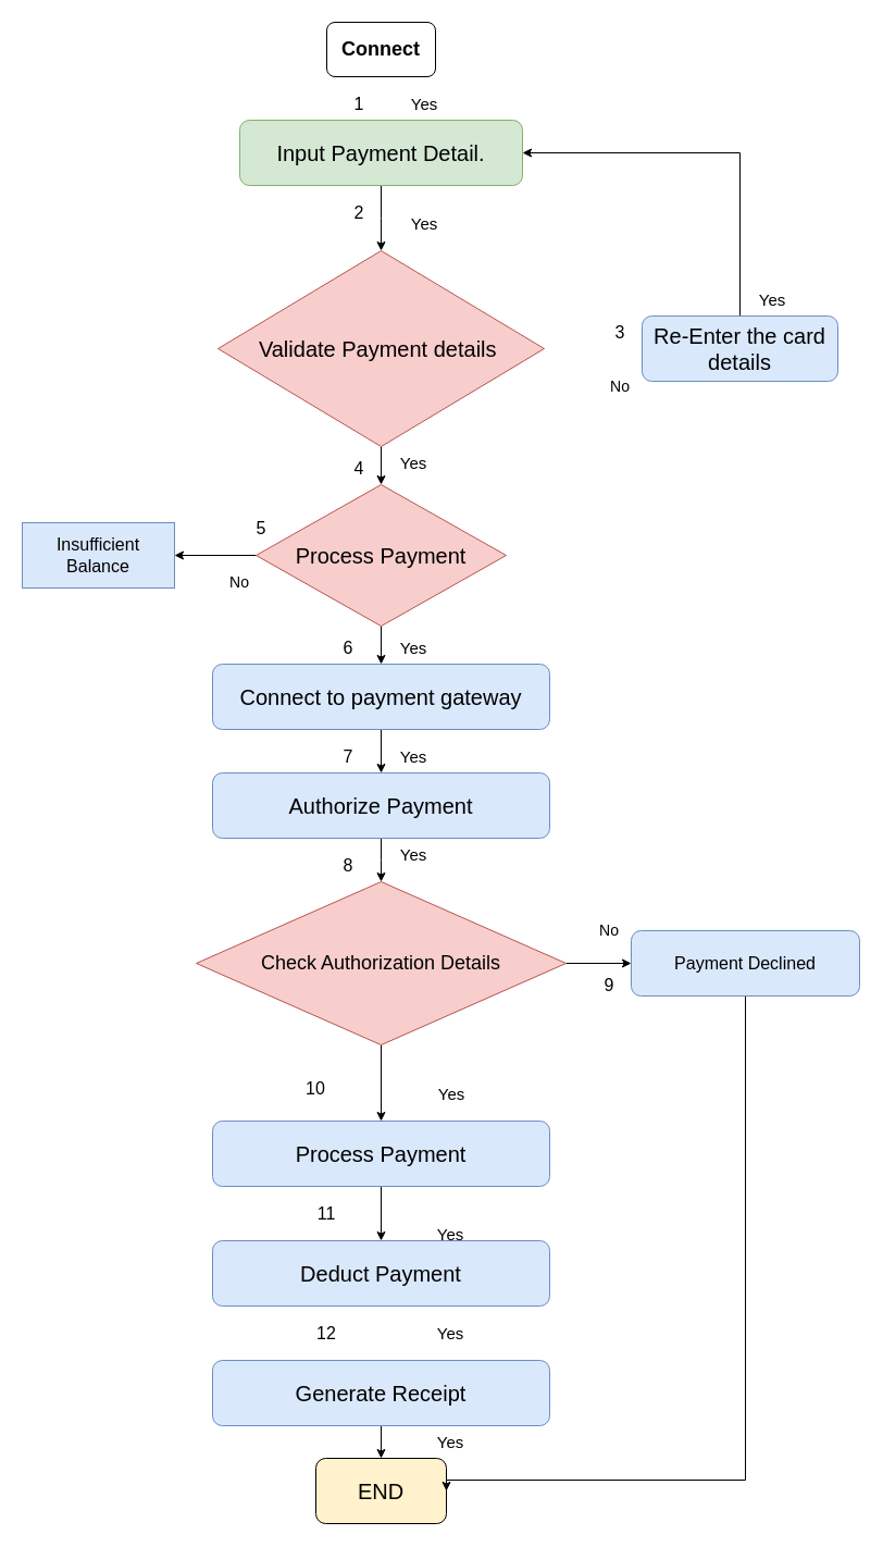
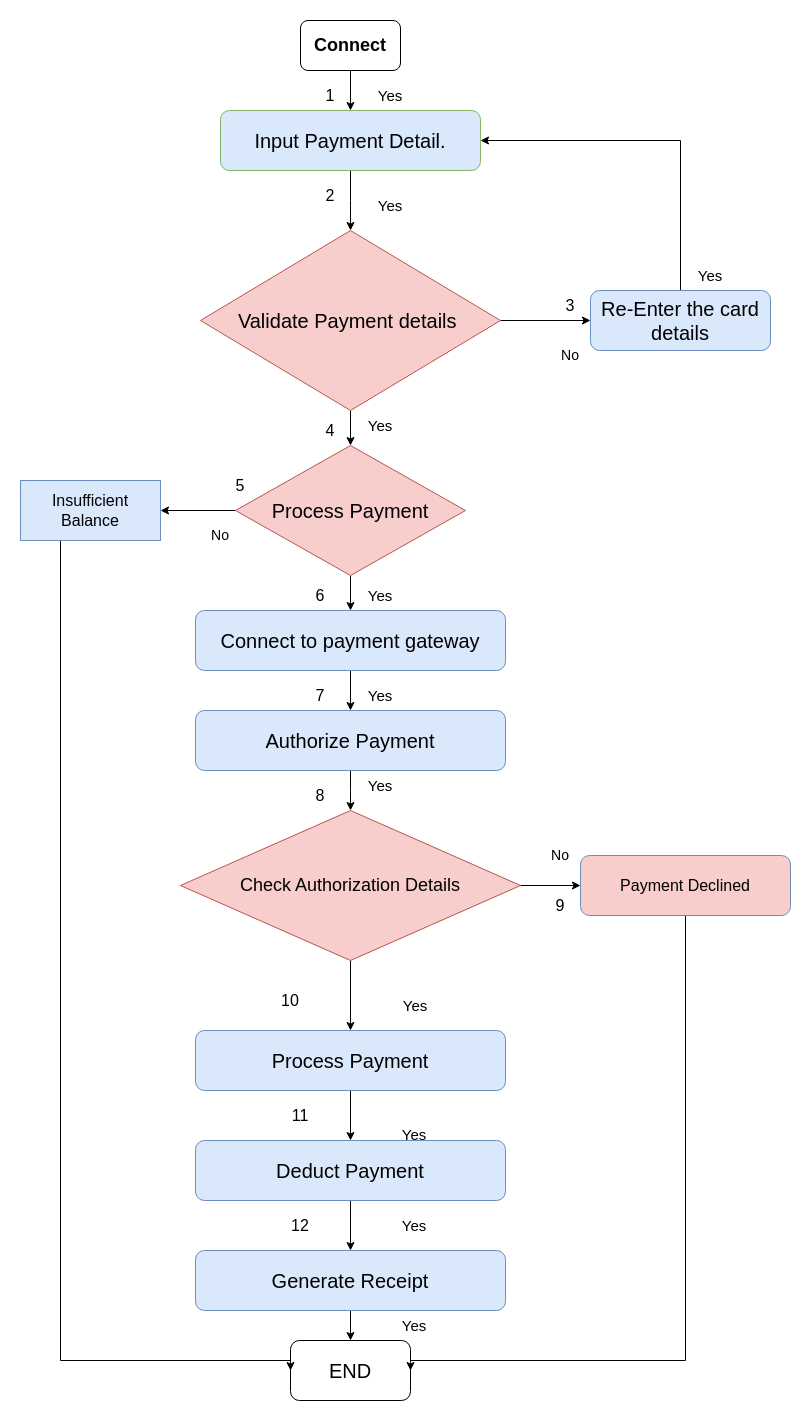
  <mxCell id="0" />
  <mxCell id="1" parent="0" />
+ <mxCell id="2" value="" style="edgeStyle=orthogonalEdgeStyle;rounded=0;orthogonalLoop=1;jettySize=auto;html=1;" parent="1" source="3" target="5" edge="1"><mxGeometry relative="1" as="geometry" /></mxCell>
  <mxCell id="3" value="&lt;h2 style=&quot;font-size: 18px;&quot;&gt;Connect&lt;/h2&gt;" style="rounded=1;whiteSpace=wrap;html=1;align=center;" parent="1" vertex="1"><mxGeometry x="300" y="20" width="100" height="50" as="geometry" /></mxCell>
  <mxCell id="4" value="" style="edgeStyle=orthogonalEdgeStyle;rounded=0;orthogonalLoop=1;jettySize=auto;html=1;" parent="1" source="5" edge="1"><mxGeometry relative="1" as="geometry"><mxPoint x="350" y="230" as="targetPoint" /></mxGeometry></mxCell>
- <mxCell id="5" value="&lt;font style=&quot;font-size: 20px;&quot;&gt;Input Payment Detail.&lt;/font&gt;" style="rounded=1;whiteSpace=wrap;html=1;fillColor=#d5e8d4;strokeColor=#82b366;" parent="1" vertex="1"><mxGeometry x="220" y="110" width="260" height="60" as="geometry" /></mxCell>
+ <mxCell id="5" value="&lt;font style=&quot;font-size: 20px;&quot;&gt;Input Payment Detail.&lt;/font&gt;" style="rounded=1;whiteSpace=wrap;html=1;fillColor=#dae8fc;strokeColor=#82b366;" parent="1" vertex="1"><mxGeometry x="220" y="110" width="260" height="60" as="geometry" /></mxCell>
+ <mxCell id="6" value="" style="edgeStyle=orthogonalEdgeStyle;rounded=0;orthogonalLoop=1;jettySize=auto;html=1;" parent="1" source="8" target="10" edge="1"><mxGeometry relative="1" as="geometry" /></mxCell>
  <mxCell id="7" value="" style="edgeStyle=orthogonalEdgeStyle;rounded=0;orthogonalLoop=1;jettySize=auto;html=1;" parent="1" source="8" target="13" edge="1"><mxGeometry relative="1" as="geometry" /></mxCell>
  <mxCell id="8" value="&lt;font style=&quot;font-size: 20px;&quot;&gt;Validate Payment details&amp;nbsp;&lt;/font&gt;" style="rhombus;whiteSpace=wrap;html=1;fillColor=#f8cecc;strokeColor=#b85450;" parent="1" vertex="1"><mxGeometry x="200" y="230" width="300" height="180" as="geometry" /></mxCell>
  <mxCell id="9" style="edgeStyle=orthogonalEdgeStyle;rounded=0;orthogonalLoop=1;jettySize=auto;html=1;entryX=1;entryY=0.5;entryDx=0;entryDy=0;" parent="1" source="10" target="5" edge="1"><mxGeometry relative="1" as="geometry"><Array as="points"><mxPoint x="680" y="140" /></Array></mxGeometry></mxCell>
  <mxCell id="10" value="&lt;font style=&quot;font-size: 20px;&quot;&gt;Re-Enter the card details&lt;/font&gt;" style="rounded=1;whiteSpace=wrap;html=1;fillColor=#dae8fc;strokeColor=#6c8ebf;" parent="1" vertex="1"><mxGeometry x="590" y="290" width="180" height="60" as="geometry" /></mxCell>
  <mxCell id="11" value="" style="edgeStyle=orthogonalEdgeStyle;rounded=0;orthogonalLoop=1;jettySize=auto;html=1;" parent="1" source="13" target="15" edge="1"><mxGeometry relative="1" as="geometry" /></mxCell>
  <mxCell id="12" value="" style="edgeStyle=orthogonalEdgeStyle;rounded=0;orthogonalLoop=1;jettySize=auto;html=1;" parent="1" source="13" target="49" edge="1"><mxGeometry relative="1" as="geometry" /></mxCell>
  <mxCell id="13" value="&lt;font style=&quot;font-size: 20px;&quot;&gt;Process Payment&lt;/font&gt;" style="rhombus;whiteSpace=wrap;html=1;fillColor=#f8cecc;strokeColor=#b85450;" parent="1" vertex="1"><mxGeometry x="235" y="445" width="230" height="130" as="geometry" /></mxCell>
  <mxCell id="14" value="" style="edgeStyle=orthogonalEdgeStyle;rounded=0;orthogonalLoop=1;jettySize=auto;html=1;" parent="1" source="15" target="17" edge="1"><mxGeometry relative="1" as="geometry" /></mxCell>
  <mxCell id="15" value="&lt;font style=&quot;font-size: 20px;&quot;&gt;Connect to payment gateway&lt;/font&gt;" style="rounded=1;whiteSpace=wrap;html=1;fillColor=#dae8fc;strokeColor=#6c8ebf;" parent="1" vertex="1"><mxGeometry x="195" y="610" width="310" height="60" as="geometry" /></mxCell>
  <mxCell id="16" value="" style="edgeStyle=orthogonalEdgeStyle;rounded=0;orthogonalLoop=1;jettySize=auto;html=1;" parent="1" source="17" edge="1"><mxGeometry relative="1" as="geometry"><mxPoint x="350" y="810" as="targetPoint" /></mxGeometry></mxCell>
  <mxCell id="17" value="&lt;font style=&quot;font-size: 20px;&quot;&gt;Authorize Payment&lt;/font&gt;" style="rounded=1;whiteSpace=wrap;html=1;fillColor=#dae8fc;strokeColor=#6c8ebf;" parent="1" vertex="1"><mxGeometry x="195" y="710" width="310" height="60" as="geometry" /></mxCell>
+ <mxCell id="18" value="" style="edgeStyle=orthogonalEdgeStyle;rounded=0;orthogonalLoop=1;jettySize=auto;html=1;" parent="1" source="19" target="21" edge="1"><mxGeometry relative="1" as="geometry" /></mxCell>
  <mxCell id="19" value="&lt;font style=&quot;font-size: 20px;&quot;&gt;Deduct Payment&lt;/font&gt;" style="rounded=1;whiteSpace=wrap;html=1;fillColor=#dae8fc;strokeColor=#6c8ebf;" parent="1" vertex="1"><mxGeometry x="195" y="1140" width="310" height="60" as="geometry" /></mxCell>
  <mxCell id="20" value="" style="edgeStyle=orthogonalEdgeStyle;rounded=0;orthogonalLoop=1;jettySize=auto;html=1;" parent="1" source="21" target="22" edge="1"><mxGeometry relative="1" as="geometry" /></mxCell>
  <mxCell id="21" value="&lt;font style=&quot;font-size: 20px;&quot;&gt;Generate Receipt&lt;/font&gt;" style="rounded=1;whiteSpace=wrap;html=1;fillColor=#dae8fc;strokeColor=#6c8ebf;" parent="1" vertex="1"><mxGeometry x="195" y="1250" width="310" height="60" as="geometry" /></mxCell>
- <mxCell id="22" value="&lt;font style=&quot;font-size: 20px;&quot;&gt;END&lt;/font&gt;" style="rounded=1;whiteSpace=wrap;html=1;fillColor=#fff2cc;" parent="1" vertex="1"><mxGeometry x="290" y="1340" width="120" height="60" as="geometry" /></mxCell>
+ <mxCell id="22" value="&lt;font style=&quot;font-size: 20px;&quot;&gt;END&lt;/font&gt;" style="rounded=1;whiteSpace=wrap;html=1;" parent="1" vertex="1"><mxGeometry x="290" y="1340" width="120" height="60" as="geometry" /></mxCell>
  <mxCell id="23" value="&lt;font style=&quot;font-size: 15px;&quot;&gt;Yes&lt;/font&gt;" style="text;html=1;strokeColor=none;fillColor=none;align=center;verticalAlign=middle;whiteSpace=wrap;rounded=0;" parent="1" vertex="1"><mxGeometry x="340" y="70" width="100" height="50" as="geometry" /></mxCell>
  <mxCell id="24" value="&lt;font style=&quot;font-size: 15px;&quot;&gt;Yes&lt;/font&gt;" style="text;html=1;strokeColor=none;fillColor=none;align=center;verticalAlign=middle;whiteSpace=wrap;rounded=0;" parent="1" vertex="1"><mxGeometry x="340" y="180" width="100" height="50" as="geometry" /></mxCell>
  <mxCell id="25" value="&lt;font style=&quot;font-size: 15px;&quot;&gt;Yes&lt;/font&gt;" style="text;html=1;strokeColor=none;fillColor=none;align=center;verticalAlign=middle;whiteSpace=wrap;rounded=0;" parent="1" vertex="1"><mxGeometry x="330" y="400" width="100" height="50" as="geometry" /></mxCell>
  <mxCell id="26" value="&lt;font style=&quot;font-size: 15px;&quot;&gt;Yes&lt;/font&gt;" style="text;html=1;strokeColor=none;fillColor=none;align=center;verticalAlign=middle;whiteSpace=wrap;rounded=0;" parent="1" vertex="1"><mxGeometry x="330" y="570" width="100" height="50" as="geometry" /></mxCell>
  <mxCell id="27" value="&lt;font style=&quot;font-size: 15px;&quot;&gt;Yes&lt;/font&gt;" style="text;html=1;strokeColor=none;fillColor=none;align=center;verticalAlign=middle;whiteSpace=wrap;rounded=0;" parent="1" vertex="1"><mxGeometry x="330" y="670" width="100" height="50" as="geometry" /></mxCell>
  <mxCell id="28" value="&lt;font style=&quot;font-size: 15px;&quot;&gt;Yes&lt;/font&gt;" style="text;html=1;strokeColor=none;fillColor=none;align=center;verticalAlign=middle;whiteSpace=wrap;rounded=0;" parent="1" vertex="1"><mxGeometry x="364" y="1300" width="100" height="50" as="geometry" /></mxCell>
  <mxCell id="29" value="&lt;font style=&quot;font-size: 15px;&quot;&gt;Yes&lt;/font&gt;" style="text;html=1;strokeColor=none;fillColor=none;align=center;verticalAlign=middle;whiteSpace=wrap;rounded=0;" parent="1" vertex="1"><mxGeometry x="330" y="760" width="100" height="50" as="geometry" /></mxCell>
  <mxCell id="30" value="&lt;font style=&quot;font-size: 15px;&quot;&gt;Yes&lt;/font&gt;" style="text;html=1;strokeColor=none;fillColor=none;align=center;verticalAlign=middle;whiteSpace=wrap;rounded=0;" parent="1" vertex="1"><mxGeometry x="364" y="1200" width="100" height="50" as="geometry" /></mxCell>
  <mxCell id="31" value="&lt;font style=&quot;font-size: 14px;&quot;&gt;No&lt;/font&gt;" style="text;html=1;strokeColor=none;fillColor=none;align=center;verticalAlign=middle;whiteSpace=wrap;rounded=0;" parent="1" vertex="1"><mxGeometry x="190" y="520" width="60" height="30" as="geometry" /></mxCell>
  <mxCell id="32" value="&lt;font style=&quot;font-size: 14px;&quot;&gt;No&lt;/font&gt;" style="text;html=1;strokeColor=none;fillColor=none;align=center;verticalAlign=middle;whiteSpace=wrap;rounded=0;" parent="1" vertex="1"><mxGeometry x="540" y="340" width="60" height="30" as="geometry" /></mxCell>
  <mxCell id="33" value="&lt;font style=&quot;font-size: 15px;&quot;&gt;Yes&lt;/font&gt;" style="text;html=1;strokeColor=none;fillColor=none;align=center;verticalAlign=middle;whiteSpace=wrap;rounded=0;" parent="1" vertex="1"><mxGeometry x="660" y="250" width="100" height="50" as="geometry" /></mxCell>
  <mxCell id="34" value="" style="edgeStyle=orthogonalEdgeStyle;rounded=0;orthogonalLoop=1;jettySize=auto;html=1;" parent="1" source="36" target="38" edge="1"><mxGeometry relative="1" as="geometry" /></mxCell>
  <mxCell id="35" style="edgeStyle=orthogonalEdgeStyle;rounded=0;orthogonalLoop=1;jettySize=auto;html=1;entryX=0.5;entryY=0;entryDx=0;entryDy=0;" edge="1" parent="1" source="36" target="54"><mxGeometry relative="1" as="geometry" /></mxCell>
  <mxCell id="36" value="&lt;font style=&quot;font-size: 18px;&quot;&gt;Check Authorization Details&lt;/font&gt;" style="rhombus;whiteSpace=wrap;html=1;fillColor=#f8cecc;strokeColor=#b85450;" parent="1" vertex="1"><mxGeometry x="180" y="810" width="340" height="150" as="geometry" /></mxCell>
  <mxCell id="37" style="edgeStyle=orthogonalEdgeStyle;rounded=0;orthogonalLoop=1;jettySize=auto;html=1;entryX=1;entryY=0.5;entryDx=0;entryDy=0;" parent="1" source="38" target="22" edge="1"><mxGeometry relative="1" as="geometry"><Array as="points"><mxPoint x="685" y="1360" /></Array></mxGeometry></mxCell>
- <mxCell id="38" value="&lt;font style=&quot;font-size: 16px;&quot;&gt;Payment Declined&lt;/font&gt;" style="rounded=1;whiteSpace=wrap;html=1;fillColor=#dae8fc;strokeColor=#6c8ebf;" parent="1" vertex="1"><mxGeometry x="580" y="855" width="210" height="60" as="geometry" /></mxCell>
+ <mxCell id="38" value="&lt;font style=&quot;font-size: 16px;&quot;&gt;Payment Declined&lt;/font&gt;" style="rounded=1;whiteSpace=wrap;html=1;fillColor=#f8cecc;strokeColor=#6c8ebf;" parent="1" vertex="1"><mxGeometry x="580" y="855" width="210" height="60" as="geometry" /></mxCell>
  <mxCell id="39" value="&lt;font style=&quot;font-size: 16px;&quot;&gt;4&lt;br&gt;&lt;/font&gt;" style="text;html=1;strokeColor=none;fillColor=none;align=center;verticalAlign=middle;whiteSpace=wrap;rounded=0;" parent="1" vertex="1"><mxGeometry x="300" y="415" width="60" height="30" as="geometry" /></mxCell>
  <mxCell id="40" value="&lt;font style=&quot;font-size: 16px;&quot;&gt;2&lt;/font&gt;" style="text;html=1;strokeColor=none;fillColor=none;align=center;verticalAlign=middle;whiteSpace=wrap;rounded=0;" parent="1" vertex="1"><mxGeometry x="300" y="180" width="60" height="30" as="geometry" /></mxCell>
  <mxCell id="41" value="&lt;font style=&quot;font-size: 16px;&quot;&gt;1&lt;/font&gt;" style="text;html=1;strokeColor=none;fillColor=none;align=center;verticalAlign=middle;whiteSpace=wrap;rounded=0;" parent="1" vertex="1"><mxGeometry x="300" y="80" width="60" height="30" as="geometry" /></mxCell>
  <mxCell id="42" value="&lt;font style=&quot;font-size: 16px;&quot;&gt;9&lt;/font&gt;" style="text;html=1;strokeColor=none;fillColor=none;align=center;verticalAlign=middle;whiteSpace=wrap;rounded=0;" parent="1" vertex="1"><mxGeometry x="530" y="890" width="60" height="30" as="geometry" /></mxCell>
  <mxCell id="43" value="&lt;font style=&quot;font-size: 16px;&quot;&gt;3&lt;/font&gt;" style="text;html=1;strokeColor=none;fillColor=none;align=center;verticalAlign=middle;whiteSpace=wrap;rounded=0;" parent="1" vertex="1"><mxGeometry x="540" y="290" width="60" height="30" as="geometry" /></mxCell>
  <mxCell id="44" value="&lt;font style=&quot;font-size: 16px;&quot;&gt;5&lt;/font&gt;" style="text;html=1;strokeColor=none;fillColor=none;align=center;verticalAlign=middle;whiteSpace=wrap;rounded=0;" parent="1" vertex="1"><mxGeometry x="210" y="470" width="60" height="30" as="geometry" /></mxCell>
  <mxCell id="45" value="&lt;font style=&quot;font-size: 16px;&quot;&gt;6&lt;/font&gt;" style="text;html=1;strokeColor=none;fillColor=none;align=center;verticalAlign=middle;whiteSpace=wrap;rounded=0;" parent="1" vertex="1"><mxGeometry x="290" y="580" width="60" height="30" as="geometry" /></mxCell>
  <mxCell id="46" value="&lt;font style=&quot;font-size: 16px;&quot;&gt;7&lt;/font&gt;" style="text;html=1;strokeColor=none;fillColor=none;align=center;verticalAlign=middle;whiteSpace=wrap;rounded=0;" parent="1" vertex="1"><mxGeometry x="290" y="680" width="60" height="30" as="geometry" /></mxCell>
  <mxCell id="47" value="&lt;font style=&quot;font-size: 16px;&quot;&gt;8&lt;/font&gt;" style="text;html=1;strokeColor=none;fillColor=none;align=center;verticalAlign=middle;whiteSpace=wrap;rounded=0;" parent="1" vertex="1"><mxGeometry x="290" y="780" width="60" height="30" as="geometry" /></mxCell>
+ <mxCell id="48" style="edgeStyle=orthogonalEdgeStyle;rounded=0;orthogonalLoop=1;jettySize=auto;html=1;entryX=0;entryY=0.5;entryDx=0;entryDy=0;" parent="1" source="49" target="22" edge="1"><mxGeometry relative="1" as="geometry"><Array as="points"><mxPoint x="60" y="1360" /></Array></mxGeometry></mxCell>
  <mxCell id="49" value="&lt;font style=&quot;font-size: 16px;&quot;&gt;Insufficient Balance&lt;/font&gt;" style="whiteSpace=wrap;html=1;fillColor=#dae8fc;strokeColor=#6c8ebf;rounded=0;" parent="1" vertex="1"><mxGeometry x="20" y="480" width="140" height="60" as="geometry" /></mxCell>
  <mxCell id="50" value="&lt;font style=&quot;font-size: 14px;&quot;&gt;No&lt;/font&gt;" style="text;html=1;strokeColor=none;fillColor=none;align=center;verticalAlign=middle;whiteSpace=wrap;rounded=0;" parent="1" vertex="1"><mxGeometry x="530" y="840" width="60" height="30" as="geometry" /></mxCell>
  <mxCell id="51" value="&lt;span style=&quot;font-size: 16px;&quot;&gt;11&lt;/span&gt;" style="text;html=1;strokeColor=none;fillColor=none;align=center;verticalAlign=middle;whiteSpace=wrap;rounded=0;" parent="1" vertex="1"><mxGeometry x="270" y="1100" width="60" height="30" as="geometry" /></mxCell>
  <mxCell id="52" value="&lt;font style=&quot;font-size: 16px;&quot;&gt;12&lt;br&gt;&lt;/font&gt;" style="text;html=1;strokeColor=none;fillColor=none;align=center;verticalAlign=middle;whiteSpace=wrap;rounded=0;" parent="1" vertex="1"><mxGeometry x="270" y="1210" width="60" height="30" as="geometry" /></mxCell>
  <mxCell id="53" style="edgeStyle=orthogonalEdgeStyle;rounded=0;orthogonalLoop=1;jettySize=auto;html=1;" edge="1" parent="1" source="54" target="19"><mxGeometry relative="1" as="geometry" /></mxCell>
  <mxCell id="54" value="&lt;font style=&quot;font-size: 20px;&quot;&gt;Process Payment&lt;/font&gt;" style="rounded=1;whiteSpace=wrap;html=1;fillColor=#dae8fc;strokeColor=#6c8ebf;" vertex="1" parent="1"><mxGeometry x="195" y="1030" width="310" height="60" as="geometry" /></mxCell>
  <mxCell id="55" value="&lt;font style=&quot;font-size: 16px;&quot;&gt;10&lt;/font&gt;" style="text;html=1;strokeColor=none;fillColor=none;align=center;verticalAlign=middle;whiteSpace=wrap;rounded=0;" vertex="1" parent="1"><mxGeometry x="260" y="985" width="60" height="30" as="geometry" /></mxCell>
  <mxCell id="56" value="&lt;font style=&quot;font-size: 15px;&quot;&gt;Yes&lt;/font&gt;" style="text;html=1;strokeColor=none;fillColor=none;align=center;verticalAlign=middle;whiteSpace=wrap;rounded=0;" parent="1" vertex="1"><mxGeometry x="365" y="980" width="100" height="50" as="geometry" /></mxCell>
  <mxCell id="57" value="&lt;font style=&quot;font-size: 15px;&quot;&gt;Yes&lt;/font&gt;" style="text;html=1;strokeColor=none;fillColor=none;align=center;verticalAlign=middle;whiteSpace=wrap;rounded=0;" vertex="1" parent="1"><mxGeometry x="364" y="1109" width="100" height="50" as="geometry" /></mxCell>
